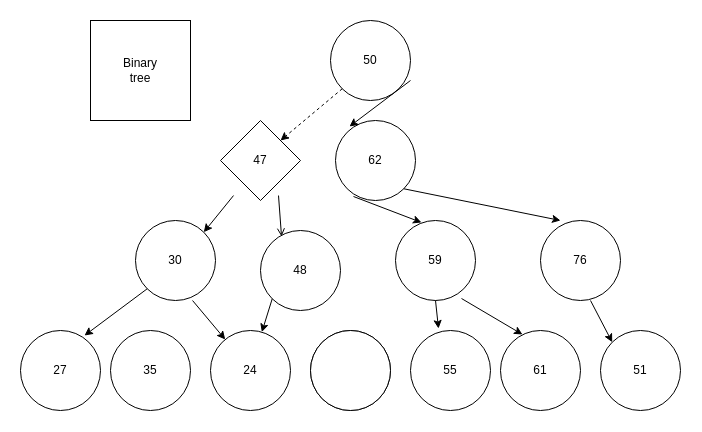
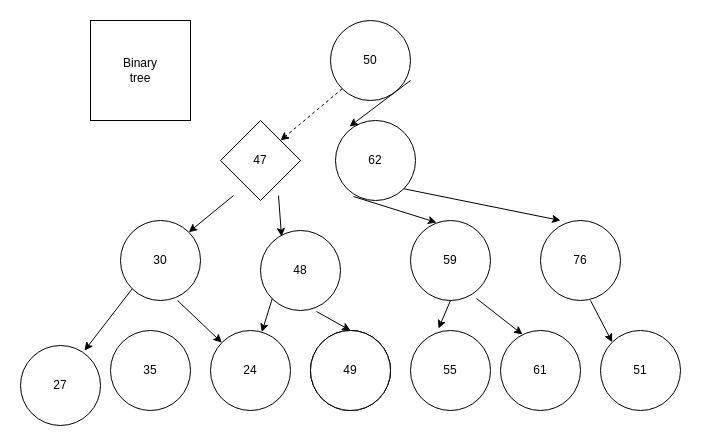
  <mxCell id="0" />
  <mxCell id="1" parent="0" />
  <mxCell id="2" value="50" style="ellipse;whiteSpace=wrap;html=1;aspect=fixed;" vertex="1" parent="1"><mxGeometry x="330" y="20" width="80" height="80" as="geometry" /></mxCell>
  <mxCell id="3" value="47" style="rhombus;whiteSpace=wrap;html=1;aspect=fixed;" vertex="1" parent="1"><mxGeometry x="220" y="120" width="80" height="80" as="geometry" /></mxCell>
  <mxCell id="4" value="62" style="ellipse;whiteSpace=wrap;html=1;aspect=fixed;" vertex="1" parent="1"><mxGeometry x="335" y="120" width="80" height="80" as="geometry" /></mxCell>
- <mxCell id="5" value="30" style="ellipse;whiteSpace=wrap;html=1;aspect=fixed;" vertex="1" parent="1"><mxGeometry x="135" y="220" width="80" height="80" as="geometry" /></mxCell>
+ <mxCell id="5" value="30" style="ellipse;whiteSpace=wrap;html=1;aspect=fixed;" vertex="1" parent="1"><mxGeometry x="120" y="220" width="80" height="80" as="geometry" /></mxCell>
  <mxCell id="6" value="48" style="ellipse;whiteSpace=wrap;html=1;aspect=fixed;" vertex="1" parent="1"><mxGeometry x="260" y="230" width="80" height="80" as="geometry" /></mxCell>
- <mxCell id="7" value="59" style="ellipse;whiteSpace=wrap;html=1;aspect=fixed;" vertex="1" parent="1"><mxGeometry x="395" y="220" width="80" height="80" as="geometry" /></mxCell>
+ <mxCell id="7" value="59" style="ellipse;whiteSpace=wrap;html=1;aspect=fixed;" vertex="1" parent="1"><mxGeometry x="410" y="220" width="80" height="80" as="geometry" /></mxCell>
  <mxCell id="8" value="76" style="ellipse;whiteSpace=wrap;html=1;aspect=fixed;" vertex="1" parent="1"><mxGeometry x="540" y="220" width="80" height="80" as="geometry" /></mxCell>
- <mxCell id="9" value="27" style="ellipse;whiteSpace=wrap;html=1;aspect=fixed;" vertex="1" parent="1"><mxGeometry y="330" width="80" height="80" as="geometry" x="20" /></mxCell>
+ <mxCell id="9" value="27" style="ellipse;whiteSpace=wrap;html=1;aspect=fixed;" vertex="1" parent="1"><mxGeometry x="20" y="345" width="80" height="80" as="geometry" /></mxCell>
  <mxCell id="10" value="35" style="ellipse;whiteSpace=wrap;html=1;aspect=fixed;" vertex="1" parent="1"><mxGeometry x="110" y="330" width="80" height="80" as="geometry" /></mxCell>
  <mxCell id="11" value="24" style="ellipse;whiteSpace=wrap;html=1;aspect=fixed;" vertex="1" parent="1"><mxGeometry x="210" y="330" width="80" height="80" as="geometry" /></mxCell>
  <mxCell id="12" value="" style="ellipse;whiteSpace=wrap;html=1;aspect=fixed;" vertex="1" parent="1"><mxGeometry x="310" y="330" width="80" height="80" as="geometry" /></mxCell>
  <mxCell id="13" value="" style="ellipse;whiteSpace=wrap;html=1;aspect=fixed;" vertex="1" parent="1"><mxGeometry x="310" y="330" width="80" height="80" as="geometry" /></mxCell>
+ <mxCell id="14" value="49" style="ellipse;whiteSpace=wrap;html=1;aspect=fixed;" vertex="1" parent="1"><mxGeometry x="310" y="330" width="80" height="80" as="geometry" /></mxCell>
  <mxCell id="15" value="55" style="ellipse;whiteSpace=wrap;html=1;aspect=fixed;" vertex="1" parent="1"><mxGeometry x="410" y="330" width="80" height="80" as="geometry" /></mxCell>
  <mxCell id="16" value="61" style="ellipse;whiteSpace=wrap;html=1;aspect=fixed;" vertex="1" parent="1"><mxGeometry x="500" y="330" width="80" height="80" as="geometry" /></mxCell>
  <mxCell id="17" value="51" style="ellipse;whiteSpace=wrap;html=1;aspect=fixed;" vertex="1" parent="1"><mxGeometry x="600" y="330" width="80" height="80" as="geometry" /></mxCell>
  <mxCell id="18" value="" style="endArrow=classic;html=1;entryX=1;entryY=0;entryDx=0;entryDy=0;exitX=0;exitY=1;exitDx=0;exitDy=0;dashed=1;" edge="1" parent="1" source="2" target="3"><mxGeometry width="50" height="50" relative="1" as="geometry"><mxPoint x="390" y="200" as="sourcePoint" /><mxPoint x="380" y="340" as="targetPoint" /></mxGeometry></mxCell>
  <mxCell id="19" value="" style="endArrow=classic;html=1;entryX=0.175;entryY=0.075;entryDx=0;entryDy=0;entryPerimeter=0;exitX=1;exitY=0.75;exitDx=0;exitDy=0;exitPerimeter=0;" edge="1" parent="1" source="2" target="4"><mxGeometry width="50" height="50" relative="1" as="geometry"><mxPoint x="330" y="90" as="sourcePoint" /><mxPoint x="380" y="40" as="targetPoint" /></mxGeometry></mxCell>
  <mxCell id="20" value="" style="endArrow=classic;html=1;exitX=0.163;exitY=0.938;exitDx=0;exitDy=0;exitPerimeter=0;entryX=1;entryY=0;entryDx=0;entryDy=0;" edge="1" parent="1" source="3" target="5"><mxGeometry width="50" height="50" relative="1" as="geometry"><mxPoint x="330" y="190" as="sourcePoint" /><mxPoint x="380" y="140" as="targetPoint" /></mxGeometry></mxCell>
- <mxCell id="21" value="" style="endArrow=open;html=1;entryX=0.263;entryY=0.075;entryDx=0;entryDy=0;entryPerimeter=0;exitX=0.725;exitY=0.938;exitDx=0;exitDy=0;exitPerimeter=0;" edge="1" parent="1" source="3" target="6"><mxGeometry width="50" height="50" relative="1" as="geometry"><mxPoint x="280" y="200" as="sourcePoint" /><mxPoint x="380" y="140" as="targetPoint" /></mxGeometry></mxCell>
+ <mxCell id="21" value="" style="endArrow=classic;html=1;entryX=0.263;entryY=0.075;entryDx=0;entryDy=0;entryPerimeter=0;exitX=0.725;exitY=0.938;exitDx=0;exitDy=0;exitPerimeter=0;" edge="1" parent="1" source="3" target="6"><mxGeometry width="50" height="50" relative="1" as="geometry"><mxPoint x="280" y="200" as="sourcePoint" /><mxPoint x="380" y="140" as="targetPoint" /></mxGeometry></mxCell>
  <mxCell id="22" value="" style="endArrow=classic;html=1;entryX=0.325;entryY=0.025;entryDx=0;entryDy=0;entryPerimeter=0;exitX=0.225;exitY=0.95;exitDx=0;exitDy=0;exitPerimeter=0;" edge="1" parent="1" source="4" target="7"><mxGeometry width="50" height="50" relative="1" as="geometry"><mxPoint x="330" y="190" as="sourcePoint" /><mxPoint x="380" y="140" as="targetPoint" /></mxGeometry></mxCell>
  <mxCell id="23" value="" style="endArrow=classic;html=1;exitX=1;exitY=1;exitDx=0;exitDy=0;" edge="1" parent="1" source="4"><mxGeometry width="50" height="50" relative="1" as="geometry"><mxPoint x="330" y="190" as="sourcePoint" /><mxPoint x="560" y="220" as="targetPoint" /></mxGeometry></mxCell>
  <mxCell id="24" value="" style="endArrow=classic;html=1;exitX=0;exitY=1;exitDx=0;exitDy=0;entryX=0.8;entryY=0.063;entryDx=0;entryDy=0;entryPerimeter=0;" edge="1" parent="1" source="5" target="9"><mxGeometry width="50" height="50" relative="1" as="geometry"><mxPoint x="330" y="290" as="sourcePoint" /><mxPoint x="90" y="330" as="targetPoint" /></mxGeometry></mxCell>
  <mxCell id="25" value="" style="endArrow=classic;html=1;exitX=0.713;exitY=1;exitDx=0;exitDy=0;exitPerimeter=0;" edge="1" parent="1" source="5" target="11"><mxGeometry width="50" height="50" relative="1" as="geometry"><mxPoint x="330" y="390" as="sourcePoint" /><mxPoint x="380" y="340" as="targetPoint" /></mxGeometry></mxCell>
  <mxCell id="26" value="" style="endArrow=classic;html=1;exitX=0;exitY=1;exitDx=0;exitDy=0;" edge="1" parent="1" source="6" target="11"><mxGeometry width="50" height="50" relative="1" as="geometry"><mxPoint x="330" y="390" as="sourcePoint" /><mxPoint x="380" y="340" as="targetPoint" /></mxGeometry></mxCell>
+ <mxCell id="27" value="" style="endArrow=classic;html=1;exitX=0.7;exitY=1.013;exitDx=0;exitDy=0;exitPerimeter=0;entryX=0.5;entryY=0;entryDx=0;entryDy=0;" edge="1" parent="1" source="6" target="14"><mxGeometry width="50" height="50" relative="1" as="geometry"><mxPoint x="330" y="390" as="sourcePoint" /><mxPoint x="380" y="340" as="targetPoint" /></mxGeometry></mxCell>
  <mxCell id="28" value="" style="endArrow=classic;html=1;exitX=0.5;exitY=1;exitDx=0;exitDy=0;entryX=0.35;entryY=-0.025;entryDx=0;entryDy=0;entryPerimeter=0;" edge="1" parent="1" source="7" target="15"><mxGeometry width="50" height="50" relative="1" as="geometry"><mxPoint x="330" y="390" as="sourcePoint" /><mxPoint x="380" y="340" as="targetPoint" /></mxGeometry></mxCell>
  <mxCell id="29" value="" style="endArrow=classic;html=1;entryX=0.275;entryY=0.05;entryDx=0;entryDy=0;entryPerimeter=0;exitX=0.825;exitY=0.975;exitDx=0;exitDy=0;exitPerimeter=0;" edge="1" parent="1" source="7" target="16"><mxGeometry width="50" height="50" relative="1" as="geometry"><mxPoint x="330" y="390" as="sourcePoint" /><mxPoint x="380" y="340" as="targetPoint" /></mxGeometry></mxCell>
  <mxCell id="30" value="" style="endArrow=classic;html=1;exitX=0.625;exitY=1;exitDx=0;exitDy=0;exitPerimeter=0;entryX=0;entryY=0;entryDx=0;entryDy=0;" edge="1" parent="1" source="8" target="17"><mxGeometry width="50" height="50" relative="1" as="geometry"><mxPoint x="330" y="390" as="sourcePoint" /><mxPoint x="380" y="340" as="targetPoint" /></mxGeometry></mxCell>
  <mxCell id="31" value="Binary&lt;br&gt;tree" style="rounded=0;whiteSpace=wrap;html=1;" vertex="1" parent="1"><mxGeometry x="90" y="20" width="100" height="100" as="geometry" /></mxCell>
